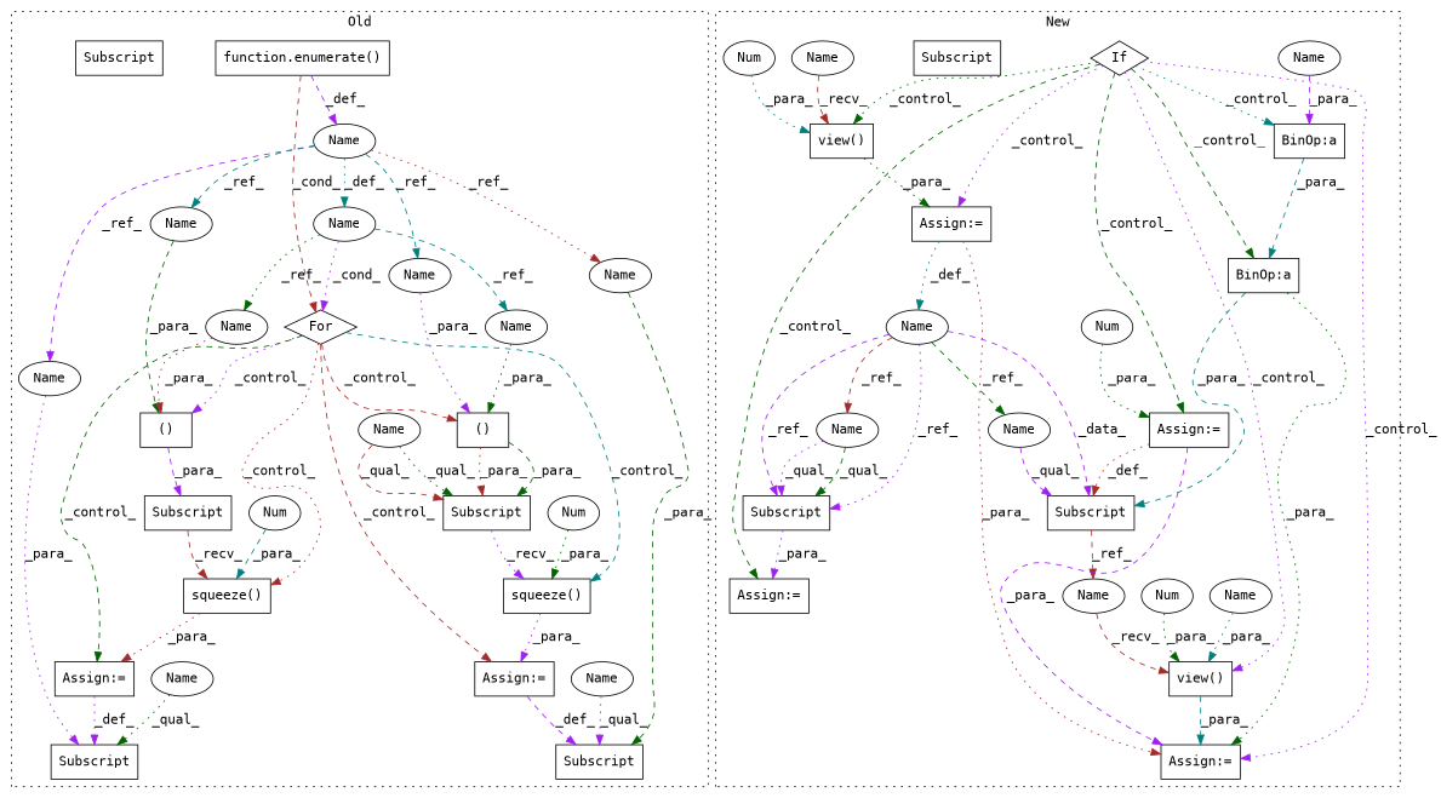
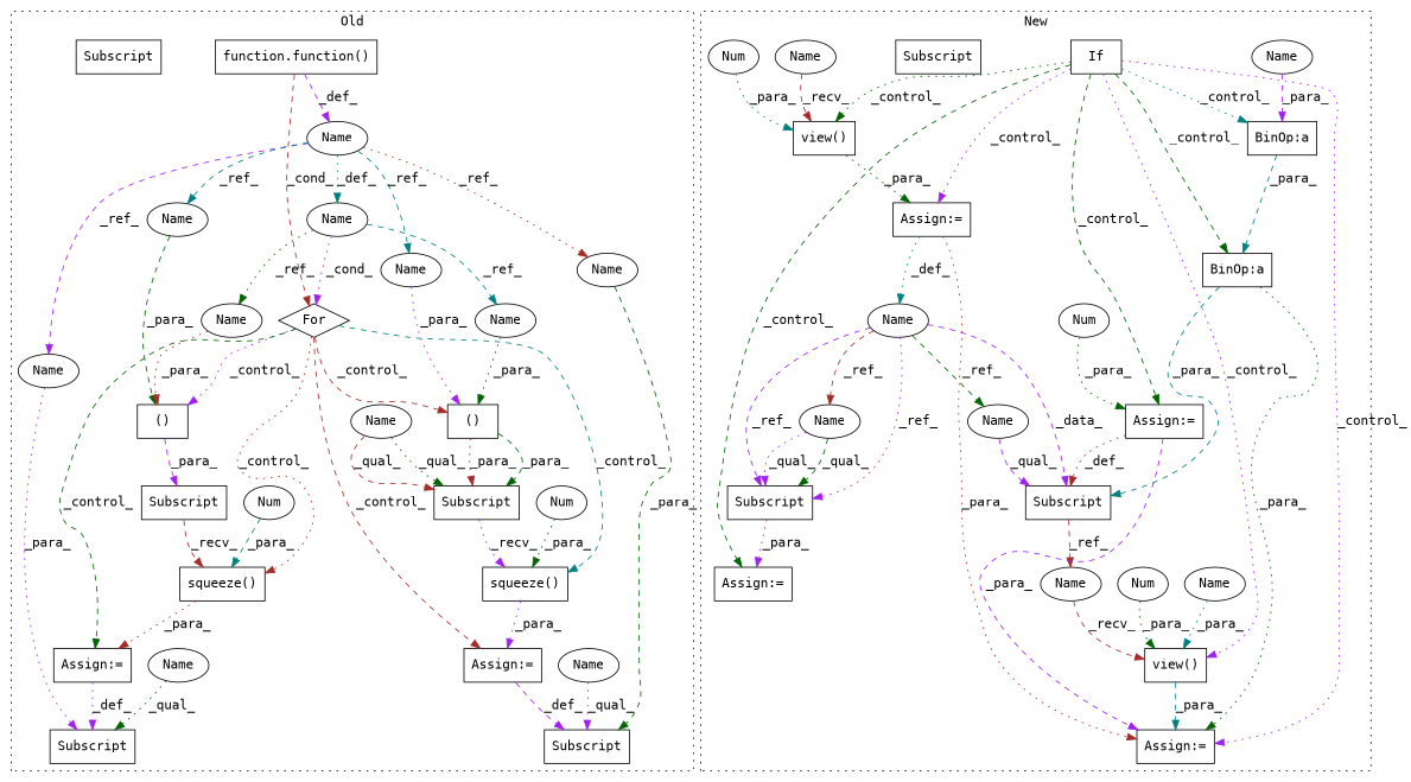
  digraph {
    fontname="DejaVu Sans Mono"
    node [a=87 fontname="DejaVu Sans Mono" l=1 s="5224,0" shape=box]
    edge [color=purple fontname="DejaVu Sans Mono" style=dotted]
-   n1 [a=75 l="10,1" label="function.enumerate()" s="5090,5121"]
+   n1 [a=75 l="10,1" label="function.function()" s="5090,5121"]
    n2 [a=54 l=5 label="()" s=5227]
    n3 [l=3 label=Name s=5083 shape=ellipse]
    n4 [a=54 l=5 label="()" s=5174]
    n5 [label=Name s=5080 shape=ellipse]
    n6 [a=75 l="18,1" label="squeeze()" s="5224,5243"]
    n7 [a=76 label=Num s=5242 shape=ellipse]
    n8 [a=63 l="9,0" label=Subscript]
    n9 [a=75 l="33,1" label="squeeze()" s="5156,5190"]
    n10 [a=76 label=Num s=5189 shape=ellipse]
    n11 [a=63 l="24,0" label=Subscript s="5156,0"]
    n12 [a=107 l="4,22" label=For s="5076,5122" shape=diamond]
    n13 [a=63 l="9,0" label=Subscript s="5212,0"]
    n14 [a=63 l="9,0" label=Subscript s="5144,0"]
    n15 [a=68 l=3 label="Assign:=" s=5221]
    n16 [a=68 l=3 label="Assign:=" s=5153]
    n17 [l=6 label=Name s=5212 shape=ellipse]
    n18 [label=Name s=5219 shape=ellipse]
    n19 [label=Name s=5151 shape=ellipse]
    n20 [label=Name s=5173 shape=ellipse]
    n21 [label=Name s=5226 shape=ellipse]
    n22 [a=63 l="9,0" label=Subscript]
    n23 [label=Name s=5224 shape=ellipse]
    n24 [l=6 label=Name s=5144 shape=ellipse]
    n25 [l=3 label=Name s=5229 shape=ellipse]
    n26 [l=3 label=Name s=5176 shape=ellipse]
    n27 [a=75 l="7,1" label="view()" s="3120,3150"]
    n28 [a=68 l=3 label="Assign:=" s=3117]
    n29 [a=76 l=2 label=Num s=3127 shape=ellipse]
    n30 [a=75 l="7,1" label="view()" s="3257,3302"]
    n31 [a=76 l=2 label=Num s=3264 shape=ellipse]
-   n32 [a=96 l="3,14" label=If s="2908,2942" shape=diamond]
+   n32 [a=96 l="3,14" label=If s="2908,2942"]
    n33 [a=82 l=3 label="BinOp:a" s=3012]
    n34 [a=82 l=3 label="BinOp:a" s=3017]
    n35 [a=63 l="24,0" label=Subscript s="3210,0"]
    n36 [label=Name s=3116 shape=ellipse]
    n37 [a=63 l="24,0" label=Subscript s="3173,0"]
    n38 [a=68 l=3 label="Assign:=" s=3234]
    n39 [a=76 l=3 label=Num s=3237 shape=ellipse]
    n40 [a=68 l=3 label="Assign:=" s=3170]
    n41 [a=68 l=3 label="Assign:=" s=3254]
    n42 [label=Name s=3257 shape=ellipse]
    n43 [l=13 label=Name s=2999 shape=ellipse]
    n44 [l=13 label=Name s=3268 shape=ellipse]
    n45 [a=63 l="24,0" label=Subscript s="3173,0"]
    n46 [label=Name s=3210 shape=ellipse]
    n47 [label=Name s=3173 shape=ellipse]
    n48 [label=Name s=3120 shape=ellipse]
    subgraph cluster_1 {
      label=Old
      style=dotted
      n1
      n2
      n3
      n4
      n5
      n6
      n7
      n8
      n9
      n10
      n11
      n12
      n13
      n14
      n15
      n16
      n17
      n18
      n19
      n20
      n21
      n22
      n23
      n24
      n25
      n26
    }
    subgraph cluster_2 {
      label=New
      style=dotted
      n27
      n28
      n29
      n30
      n31
      n32
      n33
      n34
      n35
      n36
      n37
      n38
      n39
      n40
      n41
      n42
      n43
      n44
      n45
      n46
      n47
      n48
    }
    n1 -> n5 [label=_def_ style=dashed]
    n1 -> n12 [color=brown label=_cond_ style=dashed]
    n2 -> n22 [color=darkgreen label=_para_ style=dashed]
    n2 -> n22 [color=brown label=_para_]
    n3 -> n12 [label=_cond_]
    n3 -> n25 [color=teal label=_ref_ style=dashed]
    n3 -> n26 [color=darkgreen label=_ref_]
    n4 -> n11 [label=_para_ style=dashed]
    n5 -> n3 [color=teal label=_def_]
    n5 -> n18 [color=brown label=_ref_]
    n5 -> n19 [label=_ref_ style=dashed]
    n5 -> n20 [color=teal label=_ref_ style=dashed]
    n5 -> n21 [color=teal label=_ref_ style=dashed]
    n6 -> n15 [label=_para_]
    n7 -> n6 [color=darkgreen label=_para_]
    n9 -> n16 [color=brown label=_para_]
    n10 -> n9 [color=teal label=_para_ style=dashed]
    n11 -> n9 [color=brown label=_recv_ style=dashed]
    n12 -> n2 [color=brown label=_control_ style=dashed]
    n12 -> n4 [label=_control_]
    n12 -> n6 [color=teal label=_control_ style=dashed]
    n12 -> n9 [color=brown label=_control_]
    n12 -> n15 [color=brown label=_control_ style=dashed]
    n12 -> n16 [color=darkgreen label=_control_ style=dashed]
    n15 -> n13 [label=_def_ style=dashed]
    n16 -> n14 [label=_def_]
    n17 -> n13 [label=_qual_]
    n18 -> n13 [color=darkgreen label=_para_ style=dashed]
    n19 -> n14 [label=_para_]
    n20 -> n4 [color=darkgreen label=_para_ style=dashed]
    n21 -> n2 [label=_para_]
    n22 -> n6 [label=_recv_]
    n23 -> n22 [color=darkgreen label=_qual_]
    n23 -> n22 [color=brown label=_qual_ style=dashed]
    n24 -> n14 [color=darkgreen label=_qual_]
    n25 -> n2 [color=darkgreen label=_para_]
    n26 -> n4 [color=brown label=_para_]
    n27 -> n28 [color=darkgreen label=_para_]
    n28 -> n36 [color=teal label=_def_]
    n28 -> n41 [color=brown label=_para_]
    n29 -> n27 [color=teal label=_para_]
    n30 -> n41 [color=teal label=_para_ style=dashed]
    n31 -> n30 [color=darkgreen label=_para_]
    n32 -> n27 [color=darkgreen label=_control_]
    n32 -> n28 [label=_control_]
    n32 -> n30 [label=_control_]
    n32 -> n33 [color=teal label=_control_]
    n32 -> n34 [color=darkgreen label=_control_ style=dashed]
    n32 -> n38 [color=darkgreen label=_control_ style=dashed]
    n32 -> n40 [color=darkgreen label=_control_ style=dashed]
    n32 -> n41 [label=_control_]
    n33 -> n34 [color=teal label=_para_ style=dashed]
    n34 -> n35 [color=teal label=_para_ style=dashed]
    n34 -> n41 [color=darkgreen label=_para_]
    n35 -> n42 [color=brown label=_ref_ style=dashed]
    n36 -> n35 [label=_data_ style=dashed]
    n36 -> n45 [label=_ref_]
    n36 -> n45 [label=_ref_ style=dashed]
    n36 -> n46 [color=darkgreen label=_ref_ style=dashed]
    n36 -> n47 [color=brown label=_ref_ style=dashed]
    n38 -> n35 [color=brown label=_def_]
    n38 -> n41 [label=_para_ style=dashed]
    n39 -> n38 [color=darkgreen label=_para_]
    n42 -> n30 [color=brown label=_recv_ style=dashed]
    n43 -> n33 [label=_para_ style=dashed]
    n44 -> n30 [color=teal label=_para_]
    n45 -> n40 [label=_para_]
    n46 -> n35 [label=_qual_ style=dashed]
    n47 -> n45 [label=_qual_]
    n47 -> n45 [color=darkgreen label=_qual_ style=dashed]
    n48 -> n27 [color=brown label=_recv_ style=dashed]
  }
